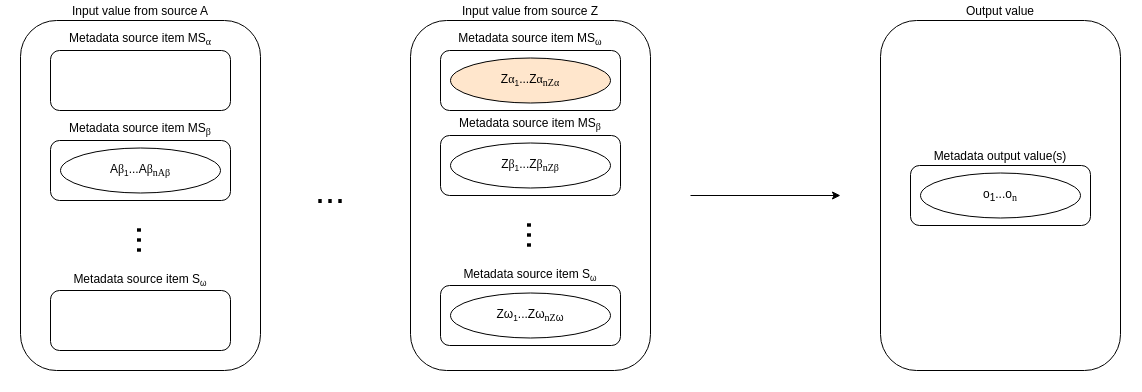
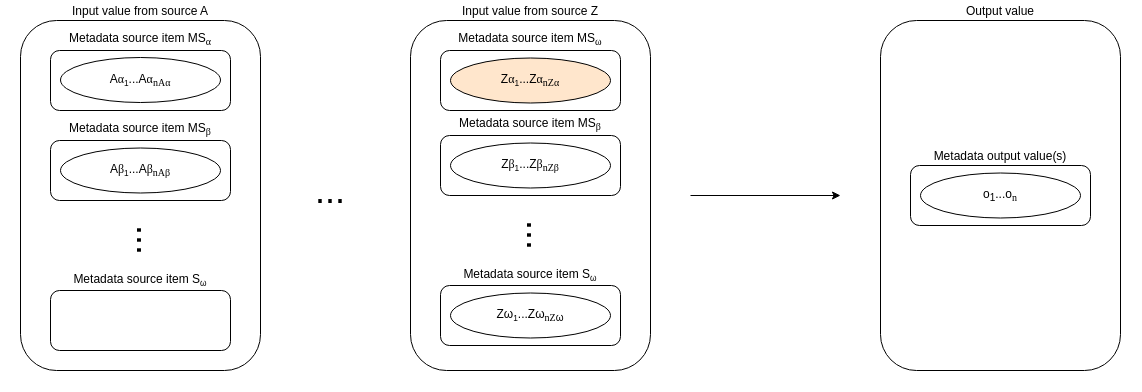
  <mxCell id="0" />
  <mxCell id="1" parent="0" />
  <mxCell id="2" style="edgeStyle=orthogonalEdgeStyle;rounded=0;orthogonalLoop=1;jettySize=auto;html=1;" parent="1" edge="1"><mxGeometry relative="1" as="geometry"><mxPoint x="690" y="195" as="sourcePoint" /><mxPoint x="840" y="195" as="targetPoint" /></mxGeometry></mxCell>
  <mxCell id="3" value="Input value from source Z" style="rounded=1;whiteSpace=wrap;html=1;labelPosition=center;verticalLabelPosition=top;align=center;verticalAlign=bottom;" parent="1" vertex="1"><mxGeometry x="410" y="20" width="240" height="350" as="geometry" /></mxCell>
  <mxCell id="4" value="Metadata source item MS&lt;span style=&quot;font-family: &amp;#34;liberation serif&amp;#34; , serif&quot;&gt;&lt;sub&gt;ω&lt;/sub&gt;&lt;/span&gt;" style="rounded=1;whiteSpace=wrap;html=1;labelPosition=center;verticalLabelPosition=top;align=center;verticalAlign=bottom;" parent="1" vertex="1"><mxGeometry x="440" y="50" width="180" height="60" as="geometry" /></mxCell>
  <mxCell id="5" style="edgeStyle=orthogonalEdgeStyle;rounded=0;orthogonalLoop=1;jettySize=auto;html=1;exitX=1;exitY=0.5;exitDx=0;exitDy=0;entryX=0;entryY=0.5;entryDx=0;entryDy=0;" parent="1" edge="1"><mxGeometry relative="1" as="geometry"><mxPoint x="510" y="79.5" as="sourcePoint" /></mxGeometry></mxCell>
  <mxCell id="6" value="Output value" style="rounded=1;whiteSpace=wrap;html=1;labelPosition=center;verticalLabelPosition=top;align=center;verticalAlign=bottom;" parent="1" vertex="1"><mxGeometry x="880" y="20" width="240" height="350" as="geometry" /></mxCell>
  <mxCell id="7" value="Metadata output value(s)" style="rounded=1;whiteSpace=wrap;html=1;labelPosition=center;verticalLabelPosition=top;align=center;verticalAlign=bottom;" parent="1" vertex="1"><mxGeometry x="910" y="165" width="180" height="60" as="geometry" /></mxCell>
  <mxCell id="8" value="Input value from source A" style="rounded=1;whiteSpace=wrap;html=1;labelPosition=center;verticalLabelPosition=top;align=center;verticalAlign=bottom;" parent="1" vertex="1"><mxGeometry x="20" y="20" width="240" height="350" as="geometry" /></mxCell>
  <mxCell id="9" value="Metadata source item MS&lt;span style=&quot;font-family: &amp;#34;liberation serif&amp;#34; , serif&quot;&gt;&lt;sub&gt;α&lt;/sub&gt;&lt;/span&gt;" style="rounded=1;whiteSpace=wrap;html=1;labelPosition=center;verticalLabelPosition=top;align=center;verticalAlign=bottom;" parent="1" vertex="1"><mxGeometry x="50" y="50" width="180" height="60" as="geometry" /></mxCell>
+ <mxCell id="10" value="A&lt;span style=&quot;font-family: &amp;#34;liberation serif&amp;#34; , serif&quot;&gt;α&lt;/span&gt;&lt;span style=&quot;font-size: 10px&quot;&gt;&lt;sub&gt;1&lt;/sub&gt;&lt;/span&gt;&lt;span&gt;...A&lt;/span&gt;&lt;span style=&quot;font-family: &amp;#34;liberation serif&amp;#34; , serif&quot;&gt;α&lt;sub&gt;nA&lt;/sub&gt;&lt;/span&gt;&lt;span style=&quot;font-family: &amp;#34;liberation serif&amp;#34; , serif&quot;&gt;&lt;sub&gt;α&lt;/sub&gt;&lt;/span&gt;" style="ellipse;whiteSpace=wrap;html=1;" parent="1" vertex="1"><mxGeometry x="60" y="57" width="160" height="45" as="geometry" /></mxCell>
  <mxCell id="11" value="Metadata source item MS&lt;span style=&quot;font-family: &amp;#34;liberation serif&amp;#34; , serif&quot;&gt;&lt;sub&gt;β&lt;/sub&gt;&lt;/span&gt;" style="rounded=1;whiteSpace=wrap;html=1;labelPosition=center;verticalLabelPosition=top;align=center;verticalAlign=bottom;" parent="1" vertex="1"><mxGeometry x="50" y="140" width="180" height="60" as="geometry" /></mxCell>
  <mxCell id="12" value="Metadata source item S&lt;span style=&quot;font-size: 10px&quot;&gt;&lt;sub&gt;ω&lt;/sub&gt;&lt;/span&gt;" style="rounded=1;whiteSpace=wrap;html=1;labelPosition=center;verticalLabelPosition=top;align=center;verticalAlign=bottom;" parent="1" vertex="1"><mxGeometry x="50" y="290" width="180" height="60" as="geometry" /></mxCell>
  <mxCell id="13" value="&lt;font style=&quot;font-size: 36px&quot;&gt;...&lt;/font&gt;" style="text;html=1;strokeColor=none;fillColor=none;align=center;verticalAlign=middle;whiteSpace=wrap;rounded=0;direction=south;rotation=90;" parent="1" vertex="1"><mxGeometry x="140" y="220" width="20" height="40" as="geometry" /></mxCell>
  <mxCell id="14" value="A&lt;span style=&quot;font-family: &amp;#34;liberation serif&amp;#34; , serif&quot;&gt;β&lt;/span&gt;&lt;span style=&quot;font-size: 10px&quot;&gt;&lt;sub&gt;1&lt;/sub&gt;&lt;/span&gt;&lt;span&gt;...A&lt;/span&gt;&lt;span style=&quot;font-family: &amp;#34;liberation serif&amp;#34; , serif&quot;&gt;β&lt;/span&gt;&lt;span style=&quot;font-family: &amp;#34;liberation serif&amp;#34; , serif&quot;&gt;&lt;sub&gt;nA&lt;/sub&gt;&lt;/span&gt;&lt;span style=&quot;font-family: &amp;#34;liberation serif&amp;#34; , serif&quot;&gt;&lt;sub&gt;β&lt;/sub&gt;&lt;/span&gt;" style="ellipse;whiteSpace=wrap;html=1;" parent="1" vertex="1"><mxGeometry x="60" y="147.5" width="160" height="45" as="geometry" /></mxCell>
  <mxCell id="15" value="&lt;font style=&quot;font-size: 36px&quot;&gt;...&lt;/font&gt;" style="text;html=1;strokeColor=none;fillColor=none;align=center;verticalAlign=middle;whiteSpace=wrap;rounded=0;direction=south;rotation=0;" parent="1" vertex="1"><mxGeometry x="320" y="170" width="20" height="40" as="geometry" /></mxCell>
  <mxCell id="16" value="Metadata source item MS&lt;span style=&quot;font-family: &amp;#34;liberation serif&amp;#34; , serif&quot;&gt;&lt;sub&gt;β&lt;/sub&gt;&lt;/span&gt;" style="rounded=1;whiteSpace=wrap;html=1;labelPosition=center;verticalLabelPosition=top;align=center;verticalAlign=bottom;" parent="1" vertex="1"><mxGeometry x="440" y="135" width="180" height="60" as="geometry" /></mxCell>
  <mxCell id="17" value="Metadata source item S&lt;span style=&quot;font-size: 10px&quot;&gt;&lt;sub&gt;ω&lt;/sub&gt;&lt;/span&gt;" style="rounded=1;whiteSpace=wrap;html=1;labelPosition=center;verticalLabelPosition=top;align=center;verticalAlign=bottom;" parent="1" vertex="1"><mxGeometry x="440" y="285" width="180" height="60" as="geometry" /></mxCell>
  <mxCell id="18" value="&lt;font style=&quot;font-size: 36px&quot;&gt;...&lt;/font&gt;" style="text;html=1;strokeColor=none;fillColor=none;align=center;verticalAlign=middle;whiteSpace=wrap;rounded=0;direction=south;rotation=90;" parent="1" vertex="1"><mxGeometry x="530" y="215" width="20" height="40" as="geometry" /></mxCell>
  <mxCell id="19" value="Z&lt;span style=&quot;font-family: &amp;#34;liberation serif&amp;#34; , serif&quot;&gt;β&lt;/span&gt;&lt;span style=&quot;font-size: 10px&quot;&gt;&lt;sub&gt;1&lt;/sub&gt;&lt;/span&gt;&lt;span&gt;...Z&lt;/span&gt;&lt;span style=&quot;font-family: &amp;#34;liberation serif&amp;#34; , serif&quot;&gt;β&lt;/span&gt;&lt;span style=&quot;font-family: &amp;#34;liberation serif&amp;#34; , serif&quot;&gt;&lt;sub&gt;nZ&lt;/sub&gt;&lt;/span&gt;&lt;span style=&quot;font-family: &amp;#34;liberation serif&amp;#34; , serif&quot;&gt;&lt;sub&gt;β&lt;/sub&gt;&lt;/span&gt;" style="ellipse;whiteSpace=wrap;html=1;" parent="1" vertex="1"><mxGeometry x="450" y="142.5" width="160" height="45" as="geometry" /></mxCell>
  <mxCell id="20" value="Z&lt;font style=&quot;font-size: 12px&quot;&gt;ω&lt;/font&gt;&lt;span style=&quot;font-size: 10px&quot;&gt;&lt;sub&gt;1&lt;/sub&gt;&lt;/span&gt;&lt;span&gt;...Z&lt;/span&gt;ω&lt;span style=&quot;font-family: &amp;#34;liberation serif&amp;#34; , serif&quot;&gt;&lt;sub&gt;nZ&lt;/sub&gt;&lt;/span&gt;&lt;sub&gt;ω&lt;/sub&gt;" style="ellipse;whiteSpace=wrap;html=1;" parent="1" vertex="1"><mxGeometry x="450" y="292.5" width="160" height="45" as="geometry" /></mxCell>
  <mxCell id="21" value="Z&lt;span style=&quot;font-family: &amp;#34;liberation serif&amp;#34; , serif&quot;&gt;α&lt;/span&gt;&lt;span style=&quot;font-size: 10px&quot;&gt;&lt;sub&gt;1&lt;/sub&gt;&lt;/span&gt;&lt;span&gt;...Z&lt;/span&gt;&lt;span style=&quot;font-family: &amp;#34;liberation serif&amp;#34; , serif&quot;&gt;α&lt;sub&gt;nZ&lt;/sub&gt;&lt;/span&gt;&lt;span style=&quot;font-family: &amp;#34;liberation serif&amp;#34; , serif&quot;&gt;&lt;sub&gt;α&lt;/sub&gt;&lt;/span&gt;" style="ellipse;whiteSpace=wrap;html=1;fillColor=#ffe6cc;" parent="1" vertex="1"><mxGeometry x="450" y="57.5" width="160" height="45" as="geometry" /></mxCell>
  <mxCell id="22" value="&lt;span style=&quot;font-size: 12px&quot;&gt;o&lt;/span&gt;&lt;sub&gt;1&lt;/sub&gt;...o&lt;span style=&quot;font-family: &amp;#34;liberation serif&amp;#34; , serif&quot;&gt;&lt;sub&gt;n&lt;/sub&gt;&lt;/span&gt;" style="ellipse;whiteSpace=wrap;html=1;" parent="1" vertex="1"><mxGeometry x="920" y="172.5" width="160" height="45" as="geometry" /></mxCell>
